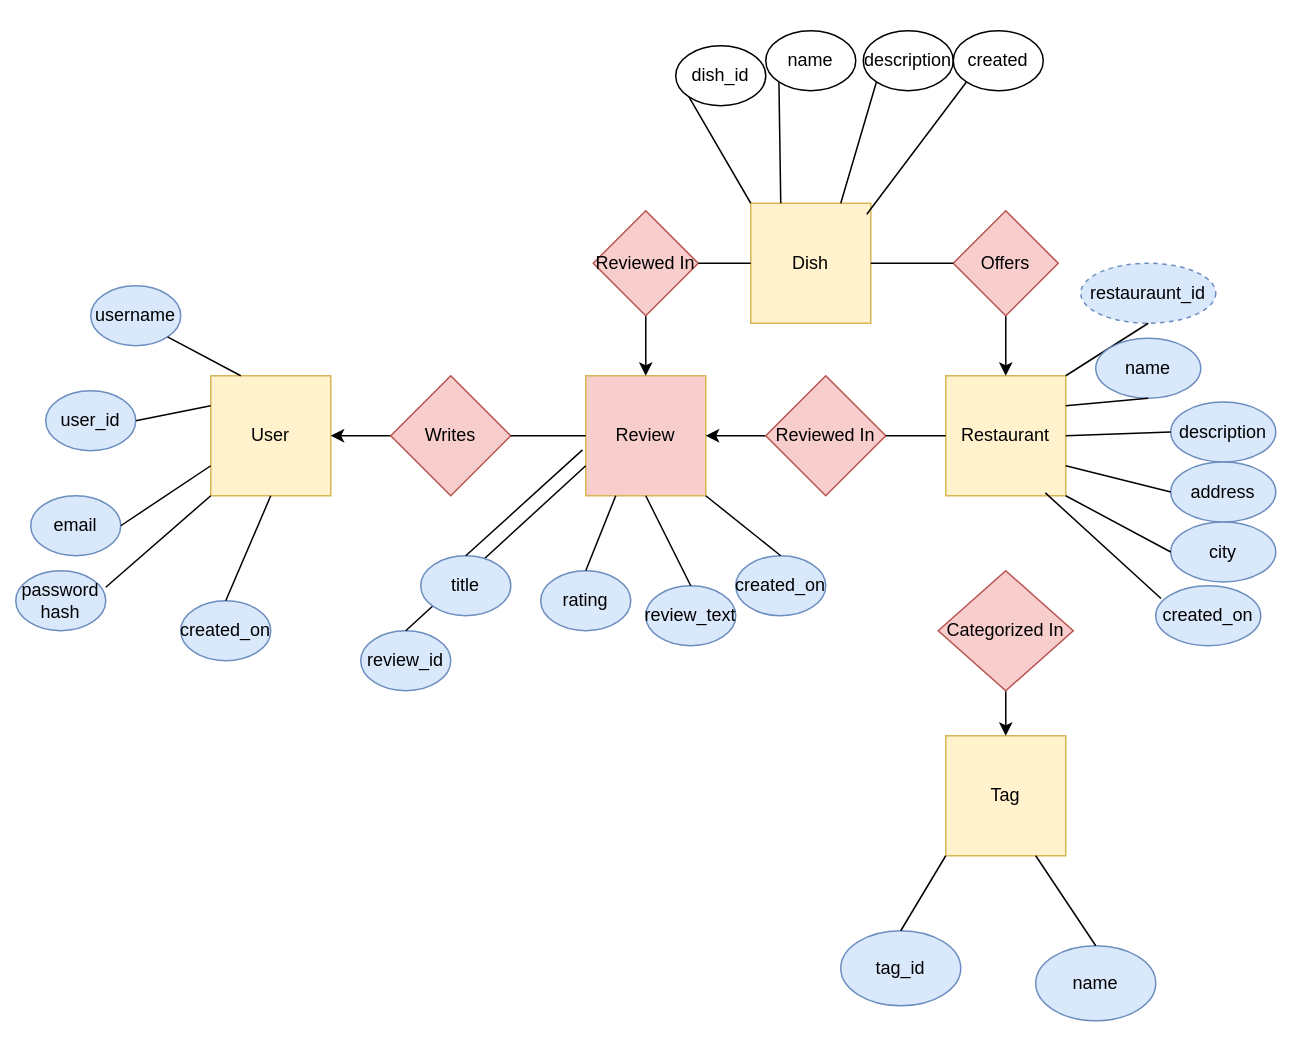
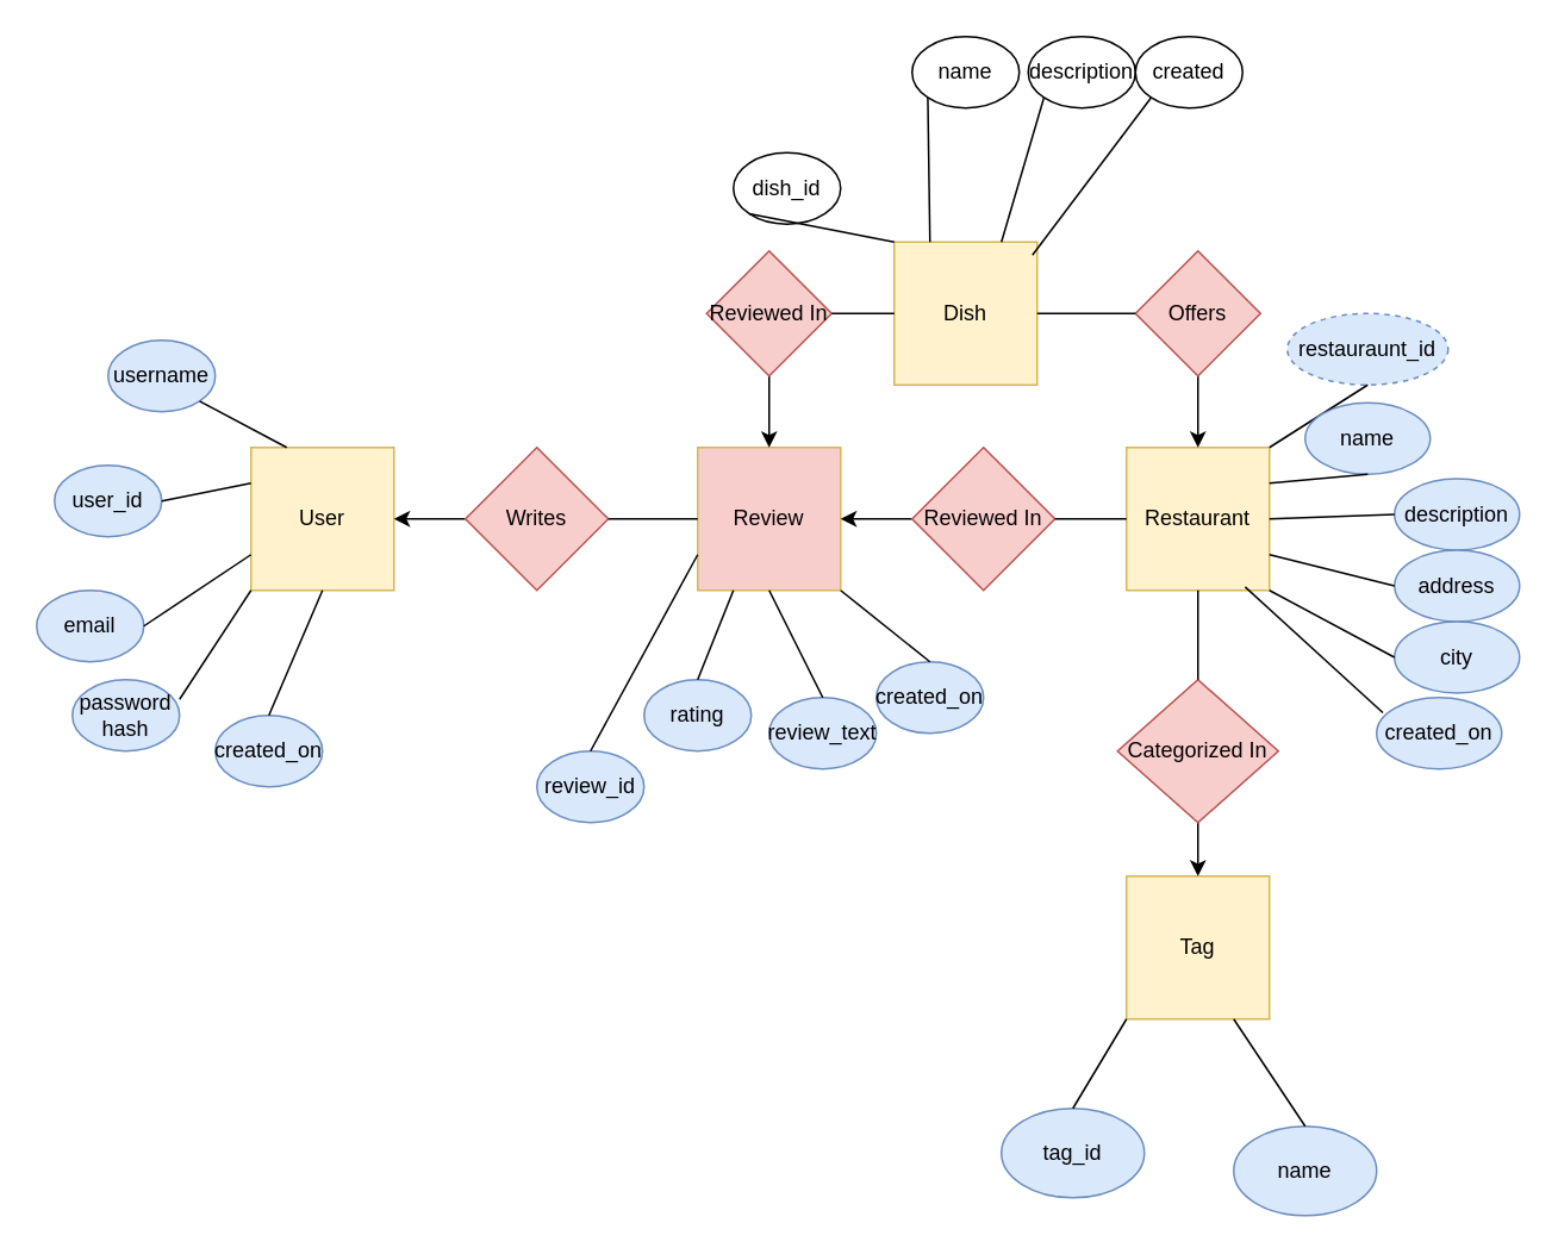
  <mxCell id="0" />
  <mxCell id="1" parent="0" />
  <mxCell id="2" value="User" style="whiteSpace=wrap;html=1;aspect=fixed;fillColor=#fff2cc;strokeColor=#d6b656;" vertex="1" parent="1"><mxGeometry x="140" y="250" width="80" height="80" as="geometry" /></mxCell>
  <mxCell id="3" value="Review" style="whiteSpace=wrap;html=1;aspect=fixed;fillColor=#f8cecc;strokeColor=#d6b656;" vertex="1" parent="1"><mxGeometry x="390" y="250" width="80" height="80" as="geometry" /></mxCell>
  <mxCell id="4" value="Restaurant" style="whiteSpace=wrap;html=1;aspect=fixed;fillColor=#fff2cc;strokeColor=#d6b656;" vertex="1" parent="1"><mxGeometry x="630" y="250" width="80" height="80" as="geometry" /></mxCell>
  <mxCell id="5" value="" style="edgeStyle=orthogonalEdgeStyle;rounded=0;orthogonalLoop=1;jettySize=auto;html=1;" edge="1" parent="1" source="6" target="2"><mxGeometry relative="1" as="geometry" /></mxCell>
  <mxCell id="6" value="Writes" style="rhombus;whiteSpace=wrap;html=1;fillColor=#f8cecc;strokeColor=#b85450;" vertex="1" parent="1"><mxGeometry x="260" y="250" width="80" height="80" as="geometry" /></mxCell>
  <mxCell id="7" value="" style="edgeStyle=orthogonalEdgeStyle;rounded=0;orthogonalLoop=1;jettySize=auto;html=1;" edge="1" parent="1" source="8" target="3"><mxGeometry relative="1" as="geometry" /></mxCell>
  <mxCell id="8" value="Reviewed In" style="rhombus;whiteSpace=wrap;html=1;fillColor=#f8cecc;strokeColor=#b85450;" vertex="1" parent="1"><mxGeometry x="510" y="250" width="80" height="80" as="geometry" /></mxCell>
  <mxCell id="9" value="&lt;div&gt;Tag&lt;/div&gt;" style="whiteSpace=wrap;html=1;aspect=fixed;fillColor=#fff2cc;strokeColor=#d6b656;" vertex="1" parent="1"><mxGeometry x="630" y="490" width="80" height="80" as="geometry" /></mxCell>
  <mxCell id="10" value="" style="edgeStyle=orthogonalEdgeStyle;rounded=0;orthogonalLoop=1;jettySize=auto;html=1;" edge="1" parent="1" source="11" target="9"><mxGeometry relative="1" as="geometry" /></mxCell>
  <mxCell id="11" value="Categorized In" style="rhombus;whiteSpace=wrap;html=1;fillColor=#f8cecc;strokeColor=#b85450;" vertex="1" parent="1"><mxGeometry x="625" y="380" width="90" height="80" as="geometry" /></mxCell>
  <mxCell id="12" value="" style="endArrow=none;html=1;rounded=0;entryX=1;entryY=0.5;entryDx=0;entryDy=0;exitX=0;exitY=0.5;exitDx=0;exitDy=0;" edge="1" parent="1" source="3" target="6"><mxGeometry width="50" height="50" relative="1" as="geometry"><mxPoint x="370" y="560" as="sourcePoint" /><mxPoint x="370" y="340" as="targetPoint" /></mxGeometry></mxCell>
  <mxCell id="13" value="" style="endArrow=none;html=1;rounded=0;entryX=1;entryY=0.5;entryDx=0;entryDy=0;exitX=0;exitY=0.5;exitDx=0;exitDy=0;" edge="1" parent="1" source="4" target="8"><mxGeometry width="50" height="50" relative="1" as="geometry"><mxPoint x="370" y="440" as="sourcePoint" /><mxPoint x="420" y="390" as="targetPoint" /></mxGeometry></mxCell>
+ <mxCell id="14" value="" style="endArrow=none;html=1;rounded=0;entryX=0.5;entryY=1;entryDx=0;entryDy=0;exitX=0.5;exitY=0;exitDx=0;exitDy=0;" edge="1" parent="1" source="11" target="4"><mxGeometry width="50" height="50" relative="1" as="geometry"><mxPoint x="370" y="440" as="sourcePoint" /><mxPoint x="420" y="390" as="targetPoint" /></mxGeometry></mxCell>
  <mxCell id="15" value="email" style="ellipse;whiteSpace=wrap;html=1;fillColor=#dae8fc;strokeColor=#6c8ebf;" vertex="1" parent="1"><mxGeometry x="20" y="330" width="60" height="40" as="geometry" /></mxCell>
- <mxCell id="16" value="password hash" style="ellipse;whiteSpace=wrap;html=1;fillColor=#dae8fc;strokeColor=#6c8ebf;" vertex="1" parent="1"><mxGeometry x="10" y="380" width="60" height="40" as="geometry" /></mxCell>
+ <mxCell id="16" value="password hash" style="ellipse;whiteSpace=wrap;html=1;fillColor=#dae8fc;strokeColor=#6c8ebf;" vertex="1" parent="1"><mxGeometry x="40" y="380" width="60" height="40" as="geometry" /></mxCell>
  <mxCell id="17" value="user_id" style="ellipse;whiteSpace=wrap;html=1;fillColor=#dae8fc;strokeColor=#6c8ebf;" vertex="1" parent="1"><mxGeometry x="30" y="260" width="60" height="40" as="geometry" /></mxCell>
  <mxCell id="18" value="created_on" style="ellipse;whiteSpace=wrap;html=1;fillColor=#dae8fc;strokeColor=#6c8ebf;" vertex="1" parent="1"><mxGeometry x="120" y="400" width="60" height="40" as="geometry" /></mxCell>
  <mxCell id="19" value="username" style="ellipse;whiteSpace=wrap;html=1;fillColor=#dae8fc;strokeColor=#6c8ebf;" vertex="1" parent="1"><mxGeometry x="60" y="190" width="60" height="40" as="geometry" /></mxCell>
  <mxCell id="20" value="" style="endArrow=none;html=1;rounded=0;entryX=0.5;entryY=1;entryDx=0;entryDy=0;exitX=0.5;exitY=0;exitDx=0;exitDy=0;" edge="1" parent="1" source="18" target="2"><mxGeometry width="50" height="50" relative="1" as="geometry"><mxPoint x="300" y="400" as="sourcePoint" /><mxPoint x="350" y="350" as="targetPoint" /></mxGeometry></mxCell>
  <mxCell id="21" value="" style="endArrow=none;html=1;rounded=0;entryX=0;entryY=1;entryDx=0;entryDy=0;exitX=1;exitY=0.275;exitDx=0;exitDy=0;exitPerimeter=0;" edge="1" parent="1" source="16" target="2"><mxGeometry width="50" height="50" relative="1" as="geometry"><mxPoint x="160" y="410" as="sourcePoint" /><mxPoint x="190" y="340" as="targetPoint" /></mxGeometry></mxCell>
  <mxCell id="22" value="" style="endArrow=none;html=1;rounded=0;entryX=0;entryY=0.75;entryDx=0;entryDy=0;exitX=1;exitY=0.5;exitDx=0;exitDy=0;" edge="1" parent="1" source="15" target="2"><mxGeometry width="50" height="50" relative="1" as="geometry"><mxPoint x="170" y="420" as="sourcePoint" /><mxPoint x="200" y="350" as="targetPoint" /></mxGeometry></mxCell>
  <mxCell id="23" value="" style="endArrow=none;html=1;rounded=0;entryX=0;entryY=0.25;entryDx=0;entryDy=0;exitX=1;exitY=0.5;exitDx=0;exitDy=0;" edge="1" parent="1" source="17" target="2"><mxGeometry width="50" height="50" relative="1" as="geometry"><mxPoint x="180" y="430" as="sourcePoint" /><mxPoint x="210" y="360" as="targetPoint" /></mxGeometry></mxCell>
  <mxCell id="24" value="" style="endArrow=none;html=1;rounded=0;entryX=1;entryY=1;entryDx=0;entryDy=0;exitX=0.25;exitY=0;exitDx=0;exitDy=0;" edge="1" parent="1" source="2" target="19"><mxGeometry width="50" height="50" relative="1" as="geometry"><mxPoint x="190" y="440" as="sourcePoint" /><mxPoint x="220" y="370" as="targetPoint" /></mxGeometry></mxCell>
  <mxCell id="25" value="Dish" style="whiteSpace=wrap;html=1;aspect=fixed;fillColor=#fff2cc;strokeColor=#d6b656;" vertex="1" parent="1"><mxGeometry x="500" y="135" width="80" height="80" as="geometry" /></mxCell>
  <mxCell id="26" value="" style="edgeStyle=orthogonalEdgeStyle;rounded=0;orthogonalLoop=1;jettySize=auto;html=1;" edge="1" parent="1" source="27" target="3"><mxGeometry relative="1" as="geometry" /></mxCell>
  <mxCell id="27" value="Reviewed In" style="rhombus;whiteSpace=wrap;html=1;fillColor=#f8cecc;strokeColor=#b85450;" vertex="1" parent="1"><mxGeometry x="395" y="140" width="70" height="70" as="geometry" /></mxCell>
  <mxCell id="28" value="" style="edgeStyle=orthogonalEdgeStyle;rounded=0;orthogonalLoop=1;jettySize=auto;html=1;curved=1;" edge="1" parent="1" source="29" target="4"><mxGeometry relative="1" as="geometry" /></mxCell>
  <mxCell id="29" value="Offers" style="rhombus;whiteSpace=wrap;html=1;fillColor=#f8cecc;strokeColor=#b85450;" vertex="1" parent="1"><mxGeometry x="635" y="140" width="70" height="70" as="geometry" /></mxCell>
  <mxCell id="30" value="" style="endArrow=none;html=1;rounded=0;exitX=1;exitY=0.5;exitDx=0;exitDy=0;entryX=0;entryY=0.5;entryDx=0;entryDy=0;" edge="1" parent="1" source="27" target="25"><mxGeometry width="50" height="50" relative="1" as="geometry"><mxPoint x="480" y="240" as="sourcePoint" /><mxPoint x="530" y="190" as="targetPoint" /></mxGeometry></mxCell>
  <mxCell id="31" value="" style="endArrow=none;html=1;rounded=0;entryX=0;entryY=0.5;entryDx=0;entryDy=0;exitX=1;exitY=0.5;exitDx=0;exitDy=0;" edge="1" parent="1" source="25" target="29"><mxGeometry width="50" height="50" relative="1" as="geometry"><mxPoint x="480" y="240" as="sourcePoint" /><mxPoint x="530" y="190" as="targetPoint" /></mxGeometry></mxCell>
- <mxCell id="32" value="review_id" style="ellipse;whiteSpace=wrap;html=1;fillColor=#dae8fc;strokeColor=#6c8ebf;" vertex="1" parent="1"><mxGeometry x="240" y="420" width="60" height="40" as="geometry" /></mxCell>
+ <mxCell id="32" value="review_id" style="ellipse;whiteSpace=wrap;html=1;fillColor=#dae8fc;strokeColor=#6c8ebf;" vertex="1" parent="1"><mxGeometry x="300" y="420" width="60" height="40" as="geometry" /></mxCell>
  <mxCell id="33" value="" style="endArrow=none;html=1;rounded=0;entryX=0;entryY=0.75;entryDx=0;entryDy=0;exitX=0.5;exitY=0;exitDx=0;exitDy=0;" edge="1" parent="1" source="32" target="3"><mxGeometry width="50" height="50" relative="1" as="geometry"><mxPoint x="480" y="360" as="sourcePoint" /><mxPoint x="360" y="225" as="targetPoint" /></mxGeometry></mxCell>
  <mxCell id="34" value="rating" style="ellipse;whiteSpace=wrap;html=1;fillColor=#dae8fc;strokeColor=#6c8ebf;" vertex="1" parent="1"><mxGeometry x="360" y="380" width="60" height="40" as="geometry" /></mxCell>
  <mxCell id="35" value="" style="endArrow=none;html=1;rounded=0;entryX=0.25;entryY=1;entryDx=0;entryDy=0;exitX=0.5;exitY=0;exitDx=0;exitDy=0;" edge="1" parent="1" source="34" target="3"><mxGeometry width="50" height="50" relative="1" as="geometry"><mxPoint x="540" y="380" as="sourcePoint" /><mxPoint x="420" y="310" as="targetPoint" /></mxGeometry></mxCell>
  <mxCell id="36" value="review_text" style="ellipse;whiteSpace=wrap;html=1;fillColor=#dae8fc;strokeColor=#6c8ebf;" vertex="1" parent="1"><mxGeometry x="430" y="390" width="60" height="40" as="geometry" /></mxCell>
  <mxCell id="37" value="" style="endArrow=none;html=1;rounded=0;entryX=0.5;entryY=1;entryDx=0;entryDy=0;exitX=0.5;exitY=0;exitDx=0;exitDy=0;" edge="1" parent="1" source="36" target="3"><mxGeometry width="50" height="50" relative="1" as="geometry"><mxPoint x="610" y="390" as="sourcePoint" /><mxPoint x="490" y="320" as="targetPoint" /></mxGeometry></mxCell>
  <mxCell id="38" value="created_on" style="ellipse;whiteSpace=wrap;html=1;fillColor=#dae8fc;strokeColor=#6c8ebf;" vertex="1" parent="1"><mxGeometry x="490" y="370" width="60" height="40" as="geometry" /></mxCell>
  <mxCell id="39" value="" style="endArrow=none;html=1;rounded=0;entryX=1;entryY=1;entryDx=0;entryDy=0;exitX=0.5;exitY=0;exitDx=0;exitDy=0;" edge="1" parent="1" source="38" target="3"><mxGeometry width="50" height="50" relative="1" as="geometry"><mxPoint x="670" y="370" as="sourcePoint" /><mxPoint x="550" y="300" as="targetPoint" /></mxGeometry></mxCell>
- <mxCell id="40" value="dish_id" style="ellipse;whiteSpace=wrap;html=1;" vertex="1" parent="1"><mxGeometry x="450" y="30" width="60" height="40" as="geometry" /></mxCell>
+ <mxCell id="40" value="dish_id" style="ellipse;whiteSpace=wrap;html=1;" vertex="1" parent="1"><mxGeometry x="410" y="85" width="60" height="40" as="geometry" /></mxCell>
  <mxCell id="41" value="" style="endArrow=none;html=1;rounded=0;entryX=0;entryY=0;entryDx=0;entryDy=0;exitX=0;exitY=1;exitDx=0;exitDy=0;" edge="1" parent="1" source="40" target="25"><mxGeometry width="50" height="50" relative="1" as="geometry"><mxPoint x="490" y="70" as="sourcePoint" /><mxPoint x="510" y="-40" as="targetPoint" /></mxGeometry></mxCell>
- <mxCell id="42" value="&lt;div&gt;title&lt;/div&gt;" style="ellipse;whiteSpace=wrap;html=1;fillColor=#dae8fc;strokeColor=#6c8ebf;" vertex="1" parent="1"><mxGeometry x="280" y="370" width="60" height="40" as="geometry" /></mxCell>
- <mxCell id="43" value="" style="endArrow=none;html=1;rounded=0;entryX=-0.027;entryY=0.618;entryDx=0;entryDy=0;exitX=0.5;exitY=0;exitDx=0;exitDy=0;entryPerimeter=0;" edge="1" parent="1" source="42" target="3"><mxGeometry width="50" height="50" relative="1" as="geometry"><mxPoint x="420" y="370" as="sourcePoint" /><mxPoint x="300" y="300" as="targetPoint" /></mxGeometry></mxCell>
  <mxCell id="44" value="name" style="ellipse;whiteSpace=wrap;html=1;" vertex="1" parent="1"><mxGeometry x="510" y="20" width="60" height="40" as="geometry" /></mxCell>
  <mxCell id="45" value="" style="endArrow=none;html=1;rounded=0;entryX=0.25;entryY=0;entryDx=0;entryDy=0;exitX=0;exitY=1;exitDx=0;exitDy=0;" edge="1" parent="1" source="44" target="25"><mxGeometry width="50" height="50" relative="1" as="geometry"><mxPoint x="550" y="60" as="sourcePoint" /><mxPoint x="560" y="125" as="targetPoint" /></mxGeometry></mxCell>
  <mxCell id="46" value="description" style="ellipse;whiteSpace=wrap;html=1;" vertex="1" parent="1"><mxGeometry x="575" y="20" width="60" height="40" as="geometry" /></mxCell>
  <mxCell id="47" value="" style="endArrow=none;html=1;rounded=0;entryX=0.75;entryY=0;entryDx=0;entryDy=0;exitX=0;exitY=1;exitDx=0;exitDy=0;" edge="1" parent="1" source="46" target="25"><mxGeometry width="50" height="50" relative="1" as="geometry"><mxPoint x="615" y="60" as="sourcePoint" /><mxPoint x="625" y="125" as="targetPoint" /></mxGeometry></mxCell>
  <mxCell id="48" value="created" style="ellipse;whiteSpace=wrap;html=1;" vertex="1" parent="1"><mxGeometry x="635" y="20" width="60" height="40" as="geometry" /></mxCell>
  <mxCell id="49" value="" style="endArrow=none;html=1;rounded=0;entryX=0.967;entryY=0.092;entryDx=0;entryDy=0;exitX=0;exitY=1;exitDx=0;exitDy=0;entryPerimeter=0;" edge="1" parent="1" source="48" target="25"><mxGeometry width="50" height="50" relative="1" as="geometry"><mxPoint x="675" y="60" as="sourcePoint" /><mxPoint x="685" y="125" as="targetPoint" /></mxGeometry></mxCell>
  <mxCell id="50" value="restauraunt_id" style="ellipse;whiteSpace=wrap;html=1;fillColor=#dae8fc;strokeColor=#6c8ebf;dashed=1;" vertex="1" parent="1"><mxGeometry x="720" y="175" width="90" height="40" as="geometry" /></mxCell>
  <mxCell id="51" value="" style="endArrow=none;html=1;rounded=0;entryX=1;entryY=0;entryDx=0;entryDy=0;exitX=0.5;exitY=1;exitDx=0;exitDy=0;" edge="1" parent="1" source="50" target="4"><mxGeometry width="50" height="50" relative="1" as="geometry"><mxPoint x="770" y="185" as="sourcePoint" /><mxPoint x="780" y="250" as="targetPoint" /></mxGeometry></mxCell>
  <mxCell id="52" value="name" style="ellipse;whiteSpace=wrap;html=1;fillColor=#dae8fc;strokeColor=#6c8ebf;" vertex="1" parent="1"><mxGeometry x="730" y="225" width="70" height="40" as="geometry" /></mxCell>
  <mxCell id="53" value="" style="endArrow=none;html=1;rounded=0;entryX=1;entryY=0.25;entryDx=0;entryDy=0;exitX=0.5;exitY=1;exitDx=0;exitDy=0;" edge="1" parent="1" source="52" target="4"><mxGeometry width="50" height="50" relative="1" as="geometry"><mxPoint x="780" y="235" as="sourcePoint" /><mxPoint x="720" y="300" as="targetPoint" /></mxGeometry></mxCell>
  <mxCell id="54" value="description" style="ellipse;whiteSpace=wrap;html=1;fillColor=#dae8fc;strokeColor=#6c8ebf;" vertex="1" parent="1"><mxGeometry x="780" y="267.5" width="70" height="40" as="geometry" /></mxCell>
  <mxCell id="55" value="" style="endArrow=none;html=1;rounded=0;entryX=1;entryY=0.5;entryDx=0;entryDy=0;exitX=0;exitY=0.5;exitDx=0;exitDy=0;" edge="1" parent="1" source="54" target="4"><mxGeometry width="50" height="50" relative="1" as="geometry"><mxPoint x="830" y="277.5" as="sourcePoint" /><mxPoint x="760" y="312.5" as="targetPoint" /></mxGeometry></mxCell>
  <mxCell id="56" value="address" style="ellipse;whiteSpace=wrap;html=1;fillColor=#dae8fc;strokeColor=#6c8ebf;" vertex="1" parent="1"><mxGeometry x="780" y="307.5" width="70" height="40" as="geometry" /></mxCell>
  <mxCell id="57" value="" style="endArrow=none;html=1;rounded=0;entryX=1;entryY=0.75;entryDx=0;entryDy=0;exitX=0;exitY=0.5;exitDx=0;exitDy=0;" edge="1" parent="1" source="56" target="4"><mxGeometry width="50" height="50" relative="1" as="geometry"><mxPoint x="830" y="317.5" as="sourcePoint" /><mxPoint x="760" y="352.5" as="targetPoint" /></mxGeometry></mxCell>
  <mxCell id="58" value="city" style="ellipse;whiteSpace=wrap;html=1;fillColor=#dae8fc;strokeColor=#6c8ebf;" vertex="1" parent="1"><mxGeometry x="780" y="347.5" width="70" height="40" as="geometry" /></mxCell>
  <mxCell id="59" value="" style="endArrow=none;html=1;rounded=0;entryX=1;entryY=1;entryDx=0;entryDy=0;exitX=0;exitY=0.5;exitDx=0;exitDy=0;" edge="1" parent="1" source="58" target="4"><mxGeometry width="50" height="50" relative="1" as="geometry"><mxPoint x="830" y="357.5" as="sourcePoint" /><mxPoint x="760" y="392.5" as="targetPoint" /></mxGeometry></mxCell>
  <mxCell id="60" value="created_on" style="ellipse;whiteSpace=wrap;html=1;fillColor=#dae8fc;strokeColor=#6c8ebf;" vertex="1" parent="1"><mxGeometry x="770" y="390" width="70" height="40" as="geometry" /></mxCell>
  <mxCell id="61" value="" style="endArrow=none;html=1;rounded=0;entryX=0.83;entryY=0.976;entryDx=0;entryDy=0;exitX=0.05;exitY=0.213;exitDx=0;exitDy=0;exitPerimeter=0;entryPerimeter=0;" edge="1" parent="1" source="60" target="4"><mxGeometry width="50" height="50" relative="1" as="geometry"><mxPoint x="820" y="400" as="sourcePoint" /><mxPoint x="750" y="435" as="targetPoint" /></mxGeometry></mxCell>
  <mxCell id="62" value="tag_id" style="ellipse;whiteSpace=wrap;html=1;fillColor=#dae8fc;strokeColor=#6c8ebf;" vertex="1" parent="1"><mxGeometry x="560" y="620" width="80" height="50" as="geometry" /></mxCell>
  <mxCell id="63" value="name" style="ellipse;whiteSpace=wrap;html=1;fillColor=#dae8fc;strokeColor=#6c8ebf;" vertex="1" parent="1"><mxGeometry x="690" y="630" width="80" height="50" as="geometry" /></mxCell>
  <mxCell id="64" value="" style="endArrow=none;html=1;rounded=0;entryX=0;entryY=1;entryDx=0;entryDy=0;exitX=0.5;exitY=0;exitDx=0;exitDy=0;" edge="1" parent="1" source="62" target="9"><mxGeometry width="50" height="50" relative="1" as="geometry"><mxPoint x="570" y="670" as="sourcePoint" /><mxPoint x="620" y="620" as="targetPoint" /></mxGeometry></mxCell>
  <mxCell id="65" value="" style="endArrow=none;html=1;rounded=0;entryX=0.75;entryY=1;entryDx=0;entryDy=0;exitX=0.5;exitY=0;exitDx=0;exitDy=0;" edge="1" parent="1" source="63" target="9"><mxGeometry width="50" height="50" relative="1" as="geometry"><mxPoint x="570" y="670" as="sourcePoint" /><mxPoint x="620" y="620" as="targetPoint" /></mxGeometry></mxCell>
